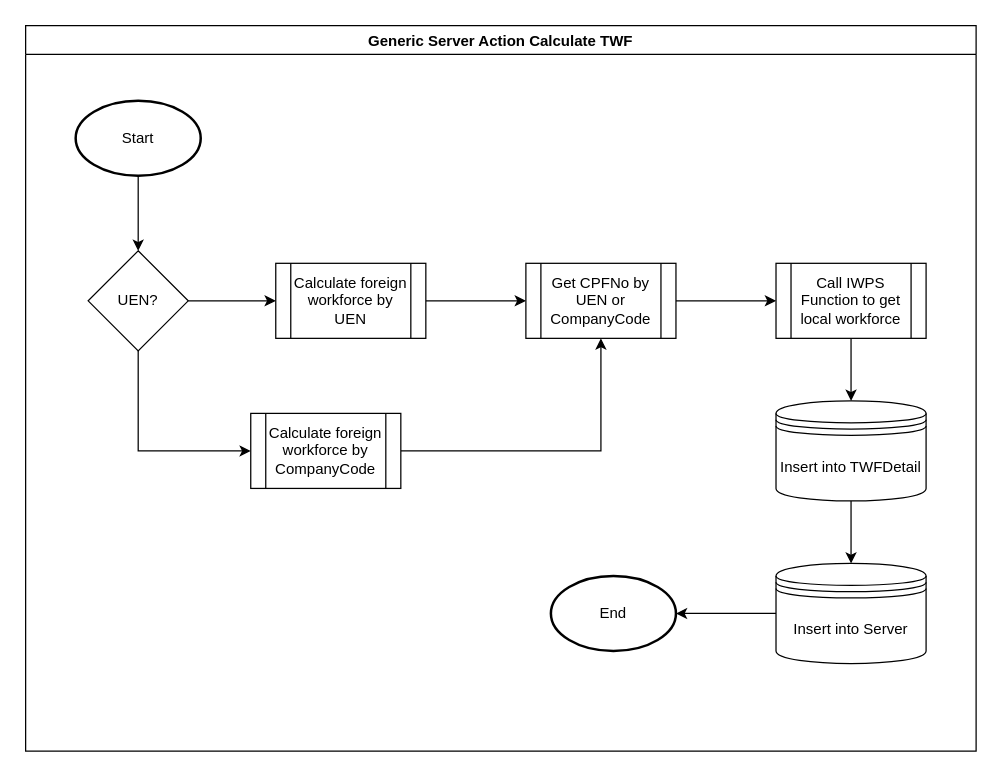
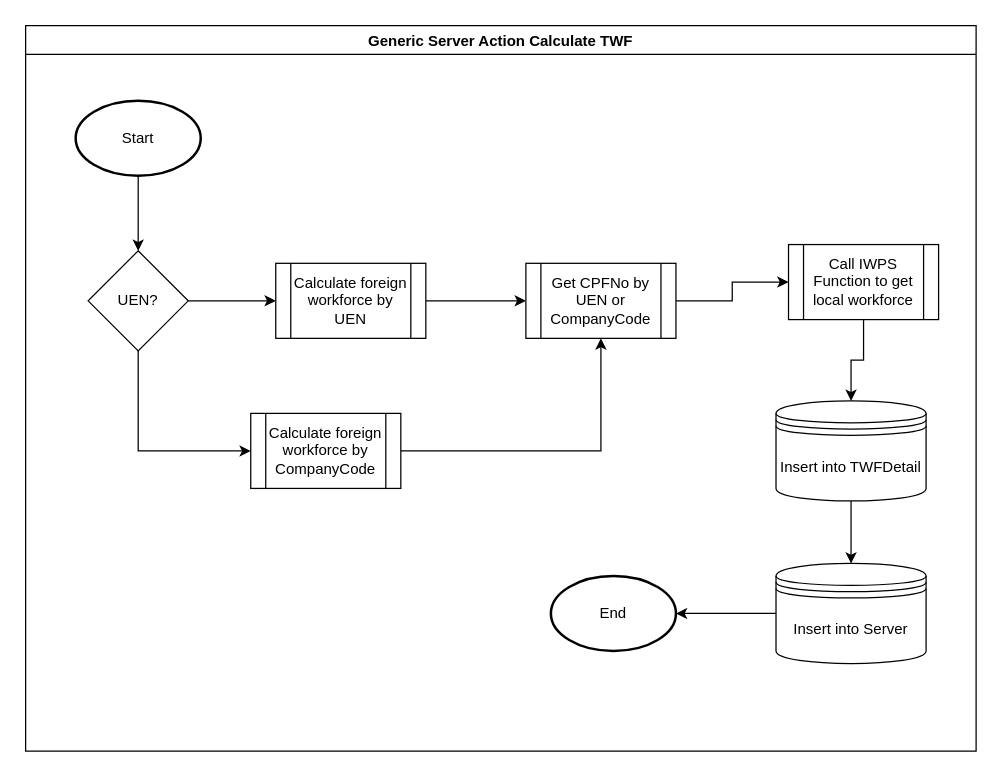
  <mxCell id="0" />
  <mxCell id="1" parent="0" />
  <mxCell id="2" value="Generic Server Action Calculate TWF" style="swimlane;" vertex="1" parent="1"><mxGeometry x="20" y="20" width="760" height="580" as="geometry" /></mxCell>
  <mxCell id="3" value="" style="edgeStyle=orthogonalEdgeStyle;rounded=0;orthogonalLoop=1;jettySize=auto;html=1;" edge="1" parent="2" source="4" target="7"><mxGeometry relative="1" as="geometry" /></mxCell>
  <mxCell id="4" value="Start" style="strokeWidth=2;html=1;shape=mxgraph.flowchart.start_1;whiteSpace=wrap;" vertex="1" parent="2"><mxGeometry x="40" y="60" width="100" height="60" as="geometry" /></mxCell>
  <mxCell id="5" value="" style="edgeStyle=orthogonalEdgeStyle;rounded=0;orthogonalLoop=1;jettySize=auto;html=1;" edge="1" parent="2" source="7" target="9"><mxGeometry relative="1" as="geometry" /></mxCell>
  <mxCell id="6" style="edgeStyle=orthogonalEdgeStyle;rounded=0;orthogonalLoop=1;jettySize=auto;html=1;exitX=0.5;exitY=1;exitDx=0;exitDy=0;entryX=0;entryY=0.5;entryDx=0;entryDy=0;" edge="1" parent="2" source="7" target="11"><mxGeometry relative="1" as="geometry" /></mxCell>
  <mxCell id="7" value="UEN?" style="rhombus;whiteSpace=wrap;html=1;" vertex="1" parent="2"><mxGeometry x="50" y="180" width="80" height="80" as="geometry" /></mxCell>
  <mxCell id="8" value="" style="edgeStyle=orthogonalEdgeStyle;rounded=0;orthogonalLoop=1;jettySize=auto;html=1;" edge="1" parent="2" source="9" target="15"><mxGeometry relative="1" as="geometry" /></mxCell>
  <mxCell id="9" value="Calculate foreign workforce by UEN" style="shape=process;whiteSpace=wrap;html=1;backgroundOutline=1;" vertex="1" parent="2"><mxGeometry x="200" y="190" width="120" height="60" as="geometry" /></mxCell>
  <mxCell id="10" style="edgeStyle=orthogonalEdgeStyle;rounded=0;orthogonalLoop=1;jettySize=auto;html=1;exitX=1;exitY=0.5;exitDx=0;exitDy=0;entryX=0.5;entryY=1;entryDx=0;entryDy=0;" edge="1" parent="2" source="11" target="15"><mxGeometry relative="1" as="geometry" /></mxCell>
  <mxCell id="11" value="Calculate foreign workforce by CompanyCode" style="shape=process;whiteSpace=wrap;html=1;backgroundOutline=1;" vertex="1" parent="2"><mxGeometry x="180" y="310" width="120" height="60" as="geometry" /></mxCell>
  <mxCell id="12" value="" style="edgeStyle=orthogonalEdgeStyle;rounded=0;orthogonalLoop=1;jettySize=auto;html=1;" edge="1" parent="2" source="13" target="17"><mxGeometry relative="1" as="geometry" /></mxCell>
- <mxCell id="13" value="Call IWPS Function to get local workforce" style="shape=process;whiteSpace=wrap;html=1;backgroundOutline=1;" vertex="1" parent="2"><mxGeometry x="600" y="190" width="120" height="60" as="geometry" /></mxCell>
+ <mxCell id="13" value="Call IWPS Function to get local workforce" style="shape=process;whiteSpace=wrap;html=1;backgroundOutline=1;" vertex="1" parent="2"><mxGeometry x="610" y="175" width="120" height="60" as="geometry" /></mxCell>
  <mxCell id="14" value="" style="edgeStyle=orthogonalEdgeStyle;rounded=0;orthogonalLoop=1;jettySize=auto;html=1;" edge="1" parent="2" source="15" target="13"><mxGeometry relative="1" as="geometry" /></mxCell>
  <mxCell id="15" value="Get CPFNo by UEN or CompanyCode" style="shape=process;whiteSpace=wrap;html=1;backgroundOutline=1;" vertex="1" parent="2"><mxGeometry x="400" y="190" width="120" height="60" as="geometry" /></mxCell>
  <mxCell id="16" value="" style="edgeStyle=orthogonalEdgeStyle;rounded=0;orthogonalLoop=1;jettySize=auto;html=1;" edge="1" parent="2" source="17" target="19"><mxGeometry relative="1" as="geometry" /></mxCell>
  <mxCell id="17" value="Insert into TWFDetail" style="shape=datastore;whiteSpace=wrap;html=1;" vertex="1" parent="2"><mxGeometry x="600" y="300" width="120" height="80" as="geometry" /></mxCell>
  <mxCell id="18" value="" style="edgeStyle=orthogonalEdgeStyle;rounded=0;orthogonalLoop=1;jettySize=auto;html=1;" edge="1" parent="2" source="19" target="20"><mxGeometry relative="1" as="geometry" /></mxCell>
  <mxCell id="19" value="Insert into Server" style="shape=datastore;whiteSpace=wrap;html=1;" vertex="1" parent="2"><mxGeometry x="600" y="430" width="120" height="80" as="geometry" /></mxCell>
  <mxCell id="20" value="End" style="strokeWidth=2;html=1;shape=mxgraph.flowchart.start_1;whiteSpace=wrap;" vertex="1" parent="2"><mxGeometry x="420" y="440" width="100" height="60" as="geometry" /></mxCell>
